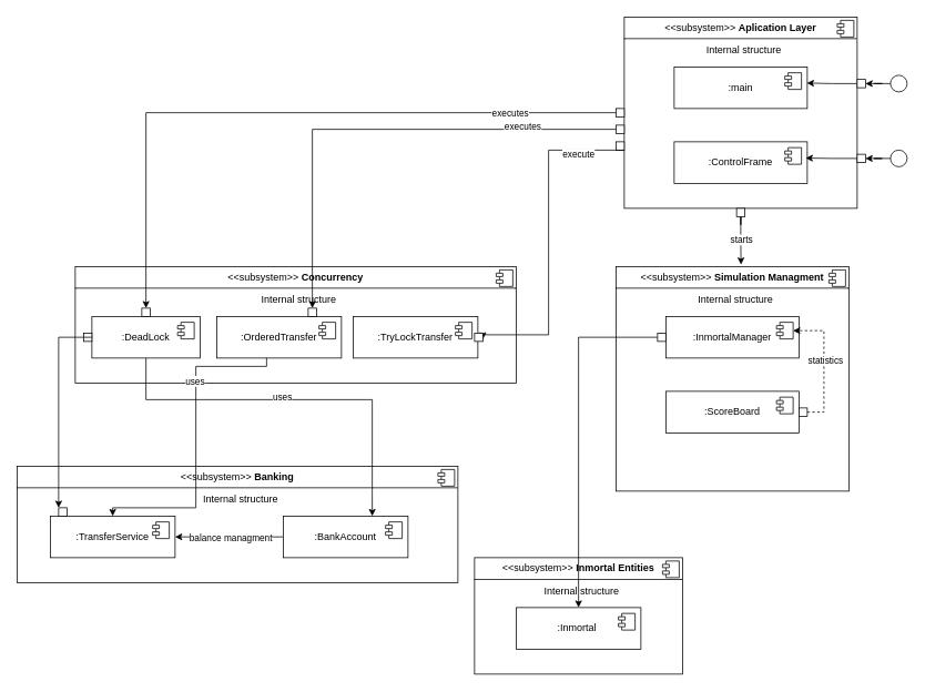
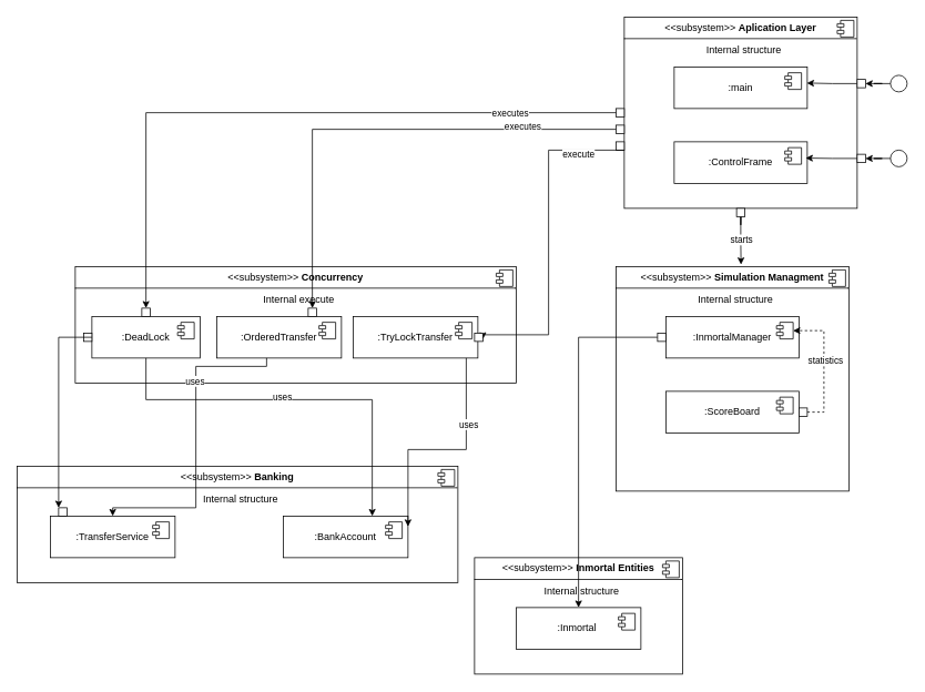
  <mxCell id="0" />
  <mxCell id="1" parent="0" />
- <mxCell id="2" value="&lt;p style=&quot;margin:0px;margin-top:6px;text-align:center;&quot;&gt;&amp;lt;&amp;lt;subsystem&amp;gt;&amp;gt;&amp;nbsp;&lt;b&gt;Concurrency&lt;/b&gt;&lt;/p&gt;&lt;hr size=&quot;1&quot; style=&quot;border-style:solid;&quot;&gt;&lt;p style=&quot;text-align: center; margin: 0px 0px 0px 8px;&quot;&gt;Internal structure&lt;/p&gt;" style="align=left;overflow=fill;html=1;dropTarget=0;whiteSpace=wrap;" vertex="1" parent="1"><mxGeometry x="90" y="320" width="530" height="140" as="geometry" /></mxCell>
+ <mxCell id="2" value="&lt;p style=&quot;margin:0px;margin-top:6px;text-align:center;&quot;&gt;&amp;lt;&amp;lt;subsystem&amp;gt;&amp;gt;&amp;nbsp;&lt;b&gt;Concurrency&lt;/b&gt;&lt;/p&gt;&lt;hr size=&quot;1&quot; style=&quot;border-style:solid;&quot;&gt;&lt;p style=&quot;text-align: center; margin: 0px 0px 0px 8px;&quot;&gt;Internal execute&lt;/p&gt;" style="align=left;overflow=fill;html=1;dropTarget=0;whiteSpace=wrap;" vertex="1" parent="1"><mxGeometry x="90" y="320" width="530" height="140" as="geometry" /></mxCell>
  <mxCell id="3" value="" style="shape=component;jettyWidth=8;jettyHeight=4;" vertex="1" parent="2"><mxGeometry x="1" width="20" height="20" relative="1" as="geometry"><mxPoint x="-24" y="4" as="offset" /></mxGeometry></mxCell>
  <mxCell id="4" value=":DeadLock" style="html=1;dropTarget=0;whiteSpace=wrap;" vertex="1" parent="1"><mxGeometry x="110" y="380" width="130" height="50" as="geometry" /></mxCell>
  <mxCell id="5" value="" style="shape=module;jettyWidth=8;jettyHeight=4;" vertex="1" parent="4"><mxGeometry x="1" width="20" height="20" relative="1" as="geometry"><mxPoint x="-27" y="7" as="offset" /></mxGeometry></mxCell>
  <mxCell id="6" value=":OrderedTransfer" style="html=1;dropTarget=0;whiteSpace=wrap;" vertex="1" parent="1"><mxGeometry x="260" y="380" width="150" height="50" as="geometry" /></mxCell>
  <mxCell id="7" value="" style="shape=module;jettyWidth=8;jettyHeight=4;" vertex="1" parent="6"><mxGeometry x="1" width="20" height="20" relative="1" as="geometry"><mxPoint x="-27" y="7" as="offset" /></mxGeometry></mxCell>
  <mxCell id="8" value=":TryLockTransfer" style="html=1;dropTarget=0;whiteSpace=wrap;" vertex="1" parent="1"><mxGeometry x="424" y="380" width="150" height="50" as="geometry" /></mxCell>
  <mxCell id="9" value="" style="shape=module;jettyWidth=8;jettyHeight=4;" vertex="1" parent="8"><mxGeometry x="1" width="20" height="20" relative="1" as="geometry"><mxPoint x="-27" y="7" as="offset" /></mxGeometry></mxCell>
  <mxCell id="10" value="" style="rounded=0;whiteSpace=wrap;html=1;" vertex="1" parent="1"><mxGeometry x="100" y="400" width="10" height="10" as="geometry" /></mxCell>
  <mxCell id="11" value="&lt;p style=&quot;margin:0px;margin-top:6px;text-align:center;&quot;&gt;&amp;lt;&amp;lt;subsystem&amp;gt;&amp;gt; &lt;b&gt;Banking&lt;/b&gt;&lt;/p&gt;&lt;hr size=&quot;1&quot; style=&quot;border-style:solid;&quot;&gt;&lt;p style=&quot;text-align: center; margin: 0px 0px 0px 8px;&quot;&gt;Internal structure&lt;/p&gt;" style="align=left;overflow=fill;html=1;dropTarget=0;whiteSpace=wrap;" vertex="1" parent="1"><mxGeometry x="20" y="560" width="530" height="140" as="geometry" /></mxCell>
  <mxCell id="12" value="" style="shape=component;jettyWidth=8;jettyHeight=4;" vertex="1" parent="11"><mxGeometry x="1" width="20" height="20" relative="1" as="geometry"><mxPoint x="-24" y="4" as="offset" /></mxGeometry></mxCell>
  <mxCell id="13" value=":TransferService" style="html=1;dropTarget=0;whiteSpace=wrap;" vertex="1" parent="1"><mxGeometry x="60" y="620" width="150" height="50" as="geometry" /></mxCell>
  <mxCell id="14" value="" style="shape=module;jettyWidth=8;jettyHeight=4;" vertex="1" parent="13"><mxGeometry x="1" width="20" height="20" relative="1" as="geometry"><mxPoint x="-27" y="7" as="offset" /></mxGeometry></mxCell>
- <mxCell id="15" style="edgeStyle=orthogonalEdgeStyle;rounded=0;orthogonalLoop=1;jettySize=auto;html=1;" edge="1" parent="1" source="17" target="13"><mxGeometry relative="1" as="geometry" /></mxCell>
- <mxCell id="16" value="balance managment" style="edgeLabel;html=1;align=center;verticalAlign=middle;resizable=0;points=[];" vertex="1" connectable="0" parent="15"><mxGeometry x="-0.015" relative="1" as="geometry"><mxPoint as="offset" /></mxGeometry></mxCell>
  <mxCell id="17" value=":BankAccount" style="html=1;dropTarget=0;whiteSpace=wrap;" vertex="1" parent="1"><mxGeometry x="340" y="620" width="150" height="50" as="geometry" /></mxCell>
  <mxCell id="18" value="" style="shape=module;jettyWidth=8;jettyHeight=4;" vertex="1" parent="17"><mxGeometry x="1" width="20" height="20" relative="1" as="geometry"><mxPoint x="-27" y="7" as="offset" /></mxGeometry></mxCell>
  <mxCell id="19" value="&lt;p style=&quot;margin:0px;margin-top:6px;text-align:center;&quot;&gt;&amp;lt;&amp;lt;subsystem&amp;gt;&amp;gt; &lt;b&gt;Inmortal Entities&lt;/b&gt;&lt;/p&gt;&lt;hr size=&quot;1&quot; style=&quot;border-style:solid;&quot;&gt;&lt;p style=&quot;text-align: center; margin: 0px 0px 0px 8px;&quot;&gt;Internal structure&lt;/p&gt;" style="align=left;overflow=fill;html=1;dropTarget=0;whiteSpace=wrap;" vertex="1" parent="1"><mxGeometry x="570" y="670" width="250" height="140" as="geometry" /></mxCell>
  <mxCell id="20" value="" style="shape=component;jettyWidth=8;jettyHeight=4;" vertex="1" parent="19"><mxGeometry x="1" width="20" height="20" relative="1" as="geometry"><mxPoint x="-24" y="4" as="offset" /></mxGeometry></mxCell>
  <mxCell id="21" value=":Inmortal&amp;nbsp;" style="html=1;dropTarget=0;whiteSpace=wrap;" vertex="1" parent="1"><mxGeometry x="620" y="730" width="150" height="50" as="geometry" /></mxCell>
  <mxCell id="22" value="" style="shape=module;jettyWidth=8;jettyHeight=4;" vertex="1" parent="21"><mxGeometry x="1" width="20" height="20" relative="1" as="geometry"><mxPoint x="-27" y="7" as="offset" /></mxGeometry></mxCell>
  <mxCell id="23" value="&lt;p style=&quot;margin:0px;margin-top:6px;text-align:center;&quot;&gt;&amp;lt;&amp;lt;subsystem&amp;gt;&amp;gt; &lt;b&gt;Simulation Managment&lt;/b&gt;&lt;/p&gt;&lt;hr size=&quot;1&quot; style=&quot;border-style:solid;&quot;&gt;&lt;p style=&quot;text-align: center; margin: 0px 0px 0px 8px;&quot;&gt;Internal structure&lt;/p&gt;" style="align=left;overflow=fill;html=1;dropTarget=0;whiteSpace=wrap;" vertex="1" parent="1"><mxGeometry x="740" y="320" width="280" height="270" as="geometry" /></mxCell>
  <mxCell id="24" value="" style="shape=component;jettyWidth=8;jettyHeight=4;" vertex="1" parent="23"><mxGeometry x="1" width="20" height="20" relative="1" as="geometry"><mxPoint x="-24" y="4" as="offset" /></mxGeometry></mxCell>
  <mxCell id="25" style="edgeStyle=orthogonalEdgeStyle;rounded=0;orthogonalLoop=1;jettySize=auto;html=1;" edge="1" parent="1" source="68" target="21"><mxGeometry relative="1" as="geometry" /></mxCell>
  <mxCell id="26" value=":InmortalManager" style="html=1;dropTarget=0;whiteSpace=wrap;" vertex="1" parent="1"><mxGeometry x="800" y="380" width="160" height="50" as="geometry" /></mxCell>
  <mxCell id="27" value="" style="shape=module;jettyWidth=8;jettyHeight=4;" vertex="1" parent="26"><mxGeometry x="1" width="20" height="20" relative="1" as="geometry"><mxPoint x="-27" y="7" as="offset" /></mxGeometry></mxCell>
  <mxCell id="28" value=":ScoreBoard" style="html=1;dropTarget=0;whiteSpace=wrap;" vertex="1" parent="1"><mxGeometry x="800" y="470" width="160" height="50" as="geometry" /></mxCell>
  <mxCell id="29" value="" style="shape=module;jettyWidth=8;jettyHeight=4;" vertex="1" parent="28"><mxGeometry x="1" width="20" height="20" relative="1" as="geometry"><mxPoint x="-27" y="7" as="offset" /></mxGeometry></mxCell>
  <mxCell id="30" value="&lt;p style=&quot;margin:0px;margin-top:6px;text-align:center;&quot;&gt;&amp;lt;&amp;lt;subsystem&amp;gt;&amp;gt; &lt;b&gt;Aplication Layer&lt;/b&gt;&lt;/p&gt;&lt;hr size=&quot;1&quot; style=&quot;border-style:solid;&quot;&gt;&lt;p style=&quot;text-align: center; margin: 0px 0px 0px 8px;&quot;&gt;Internal structure&lt;/p&gt;" style="align=left;overflow=fill;html=1;dropTarget=0;whiteSpace=wrap;" vertex="1" parent="1"><mxGeometry x="750" y="20" width="280" height="230" as="geometry" /></mxCell>
  <mxCell id="31" value="" style="shape=component;jettyWidth=8;jettyHeight=4;" vertex="1" parent="30"><mxGeometry x="1" width="20" height="20" relative="1" as="geometry"><mxPoint x="-24" y="4" as="offset" /></mxGeometry></mxCell>
  <mxCell id="32" value=":main" style="html=1;dropTarget=0;whiteSpace=wrap;" vertex="1" parent="1"><mxGeometry x="810" y="80" width="160" height="50" as="geometry" /></mxCell>
  <mxCell id="33" value="" style="shape=module;jettyWidth=8;jettyHeight=4;" vertex="1" parent="32"><mxGeometry x="1" width="20" height="20" relative="1" as="geometry"><mxPoint x="-27" y="7" as="offset" /></mxGeometry></mxCell>
  <mxCell id="34" value=":ControlFrame" style="html=1;dropTarget=0;whiteSpace=wrap;" vertex="1" parent="1"><mxGeometry x="810" y="170" width="160" height="50" as="geometry" /></mxCell>
  <mxCell id="35" value="" style="shape=module;jettyWidth=8;jettyHeight=4;" vertex="1" parent="34"><mxGeometry x="1" width="20" height="20" relative="1" as="geometry"><mxPoint x="-27" y="7" as="offset" /></mxGeometry></mxCell>
  <mxCell id="36" style="edgeStyle=orthogonalEdgeStyle;rounded=0;orthogonalLoop=1;jettySize=auto;html=1;entryX=0.537;entryY=-0.009;entryDx=0;entryDy=0;entryPerimeter=0;" edge="1" parent="1" source="42" target="23"><mxGeometry relative="1" as="geometry" /></mxCell>
  <mxCell id="37" value="starts" style="edgeLabel;html=1;align=center;verticalAlign=middle;resizable=0;points=[];" vertex="1" connectable="0" parent="36"><mxGeometry x="-0.153" relative="1" as="geometry"><mxPoint y="2" as="offset" /></mxGeometry></mxCell>
  <mxCell id="38" value="" style="rounded=0;whiteSpace=wrap;html=1;" vertex="1" parent="1"><mxGeometry x="740" y="130" width="10" height="10" as="geometry" /></mxCell>
  <mxCell id="39" value="" style="rounded=0;whiteSpace=wrap;html=1;" vertex="1" parent="1"><mxGeometry x="740" y="150" width="10" height="10" as="geometry" /></mxCell>
  <mxCell id="40" value="" style="rounded=0;whiteSpace=wrap;html=1;" vertex="1" parent="1"><mxGeometry x="740" y="170" width="10" height="10" as="geometry" /></mxCell>
  <mxCell id="41" value="" style="edgeStyle=orthogonalEdgeStyle;rounded=0;orthogonalLoop=1;jettySize=auto;html=1;entryX=0.537;entryY=-0.009;entryDx=0;entryDy=0;entryPerimeter=0;" edge="1" parent="1" source="30" target="42"><mxGeometry relative="1" as="geometry"><mxPoint x="890" as="sourcePoint" y="250" /><mxPoint x="890" y="318" as="targetPoint" /></mxGeometry></mxCell>
  <mxCell id="42" value="" style="rounded=0;whiteSpace=wrap;html=1;" vertex="1" parent="1"><mxGeometry x="885" width="10" height="10" as="geometry" y="250" /></mxCell>
  <mxCell id="43" value="" style="edgeStyle=orthogonalEdgeStyle;rounded=0;orthogonalLoop=1;jettySize=auto;html=1;entryX=0.5;entryY=0;entryDx=0;entryDy=0;" edge="1" parent="1" source="39" target="45"><mxGeometry relative="1" as="geometry"><mxPoint x="740" y="155" as="sourcePoint" /><mxPoint x="373" y="380" as="targetPoint" /></mxGeometry></mxCell>
  <mxCell id="44" value="executes" style="edgeLabel;html=1;align=center;verticalAlign=middle;resizable=0;points=[];" vertex="1" connectable="0" parent="43"><mxGeometry x="-0.612" y="-4" relative="1" as="geometry"><mxPoint as="offset" /></mxGeometry></mxCell>
  <mxCell id="45" value="" style="rounded=0;whiteSpace=wrap;html=1;" vertex="1" parent="1"><mxGeometry x="370" y="370" width="10" height="10" as="geometry" /></mxCell>
  <mxCell id="46" value="" style="edgeStyle=orthogonalEdgeStyle;rounded=0;orthogonalLoop=1;jettySize=auto;html=1;" edge="1" parent="1" source="38" target="48"><mxGeometry relative="1" as="geometry"><mxPoint x="740" y="135" as="sourcePoint" /><mxPoint x="175" y="380" as="targetPoint" /></mxGeometry></mxCell>
  <mxCell id="47" value="executes" style="edgeLabel;html=1;align=center;verticalAlign=middle;resizable=0;points=[];" vertex="1" connectable="0" parent="46"><mxGeometry x="-0.68" relative="1" as="geometry"><mxPoint as="offset" /></mxGeometry></mxCell>
  <mxCell id="48" value="" style="rounded=0;whiteSpace=wrap;html=1;" vertex="1" parent="1"><mxGeometry x="170" y="370" width="10" height="10" as="geometry" /></mxCell>
  <mxCell id="49" value="" style="edgeStyle=orthogonalEdgeStyle;rounded=0;orthogonalLoop=1;jettySize=auto;html=1;entryX=1;entryY=0.75;entryDx=0;entryDy=0;" edge="1" parent="1" source="30" target="51"><mxGeometry relative="1" as="geometry"><mxPoint x="750" y="180" as="sourcePoint" /><mxPoint x="567" y="402" as="targetPoint" /><Array as="points"><mxPoint x="659" y="180" /><mxPoint x="659" y="402" /></Array></mxGeometry></mxCell>
  <mxCell id="50" value="execute" style="edgeLabel;html=1;align=center;verticalAlign=middle;resizable=0;points=[];" vertex="1" connectable="0" parent="49"><mxGeometry x="-0.719" y="4" relative="1" as="geometry"><mxPoint as="offset" /></mxGeometry></mxCell>
  <mxCell id="51" value="" style="rounded=0;whiteSpace=wrap;html=1;" vertex="1" parent="1"><mxGeometry x="570" y="400" width="10" height="10" as="geometry" /></mxCell>
  <mxCell id="52" style="edgeStyle=orthogonalEdgeStyle;rounded=0;orthogonalLoop=1;jettySize=auto;html=1;" edge="1" parent="1" source="4"><mxGeometry relative="1" as="geometry"><mxPoint x="447" y="620" as="targetPoint" /><Array as="points"><mxPoint x="175" y="480" /><mxPoint x="447" y="480" /></Array></mxGeometry></mxCell>
  <mxCell id="53" value="uses" style="edgeLabel;html=1;align=center;verticalAlign=middle;resizable=0;points=[];" vertex="1" connectable="0" parent="52"><mxGeometry x="-0.077" y="4" relative="1" as="geometry"><mxPoint as="offset" /></mxGeometry></mxCell>
+ <mxCell id="54" style="edgeStyle=orthogonalEdgeStyle;rounded=0;orthogonalLoop=1;jettySize=auto;html=1;entryX=1;entryY=0.25;entryDx=0;entryDy=0;" edge="1" parent="1" source="8" target="17"><mxGeometry relative="1" as="geometry"><Array as="points"><mxPoint x="560" y="540" /><mxPoint x="490" y="540" /></Array></mxGeometry></mxCell>
+ <mxCell id="55" value="uses" style="edgeLabel;html=1;align=center;verticalAlign=middle;resizable=0;points=[];" vertex="1" connectable="0" parent="54"><mxGeometry x="-0.42" y="2" relative="1" as="geometry"><mxPoint as="offset" /></mxGeometry></mxCell>
  <mxCell id="56" style="edgeStyle=orthogonalEdgeStyle;rounded=0;orthogonalLoop=1;jettySize=auto;html=1;exitX=1;exitY=0.5;exitDx=0;exitDy=0;entryX=1;entryY=0.5;entryDx=0;entryDy=0;dashed=1;" edge="1" parent="1" source="70" target="27"><mxGeometry relative="1" as="geometry"><mxPoint x="960" y="840" as="sourcePoint" /><mxPoint x="1150" y="490" as="targetPoint" /></mxGeometry></mxCell>
  <mxCell id="57" value="statistics" style="edgeLabel;html=1;align=center;verticalAlign=middle;resizable=0;points=[];" vertex="1" connectable="0" parent="56"><mxGeometry x="0.074" y="-1" relative="1" as="geometry"><mxPoint as="offset" /></mxGeometry></mxCell>
  <mxCell id="58" style="edgeStyle=orthogonalEdgeStyle;rounded=0;orthogonalLoop=1;jettySize=auto;html=1;" edge="1" parent="1" source="6" target="13"><mxGeometry relative="1" as="geometry"><Array as="points"><mxPoint x="320" y="440" /><mxPoint x="235" y="440" /><mxPoint x="235" y="610" /><mxPoint x="135" y="610" /></Array></mxGeometry></mxCell>
  <mxCell id="59" value="uses" style="edgeLabel;html=1;align=center;verticalAlign=middle;resizable=0;points=[];" vertex="1" connectable="0" parent="58"><mxGeometry x="-0.402" y="-2" relative="1" as="geometry"><mxPoint as="offset" /></mxGeometry></mxCell>
  <mxCell id="60" style="edgeStyle=orthogonalEdgeStyle;rounded=0;orthogonalLoop=1;jettySize=auto;html=1;entryX=0.997;entryY=0.387;entryDx=0;entryDy=0;entryPerimeter=0;" edge="1" parent="1" source="63" target="32"><mxGeometry relative="1" as="geometry" /></mxCell>
  <mxCell id="61" value="" style="ellipse;whiteSpace=wrap;html=1;aspect=fixed;" vertex="1" parent="1"><mxGeometry x="1070" y="90" width="20" height="20" as="geometry" /></mxCell>
  <mxCell id="62" value="" style="edgeStyle=orthogonalEdgeStyle;rounded=0;orthogonalLoop=1;jettySize=auto;html=1;entryX=1;entryY=0.5;entryDx=0;entryDy=0;" edge="1" parent="1" source="61" target="63"><mxGeometry relative="1" as="geometry"><mxPoint x="1070" y="100" as="sourcePoint" /><mxPoint x="970" y="105" as="targetPoint" /></mxGeometry></mxCell>
  <mxCell id="63" value="" style="rounded=0;whiteSpace=wrap;html=1;" vertex="1" parent="1"><mxGeometry x="1030" y="95" width="10" height="10" as="geometry" /></mxCell>
  <mxCell id="64" value="" style="ellipse;whiteSpace=wrap;html=1;aspect=fixed;" vertex="1" parent="1"><mxGeometry x="1070" y="180" width="20" height="20" as="geometry" /></mxCell>
  <mxCell id="65" value="" style="edgeStyle=orthogonalEdgeStyle;rounded=0;orthogonalLoop=1;jettySize=auto;html=1;entryX=1;entryY=0.5;entryDx=0;entryDy=0;" edge="1" parent="1" source="64" target="66"><mxGeometry relative="1" as="geometry"><mxPoint x="1070" y="190" as="sourcePoint" /><mxPoint x="970" y="195" as="targetPoint" /></mxGeometry></mxCell>
  <mxCell id="66" value="" style="rounded=0;whiteSpace=wrap;html=1;" vertex="1" parent="1"><mxGeometry x="1030" y="185" width="10" height="10" as="geometry" /></mxCell>
  <mxCell id="67" style="edgeStyle=orthogonalEdgeStyle;rounded=0;orthogonalLoop=1;jettySize=auto;html=1;entryX=0.988;entryY=0.391;entryDx=0;entryDy=0;entryPerimeter=0;" edge="1" parent="1" source="66" target="34"><mxGeometry relative="1" as="geometry" /></mxCell>
  <mxCell id="68" value="" style="rounded=0;whiteSpace=wrap;html=1;" vertex="1" parent="1"><mxGeometry x="790" y="400" width="10" height="10" as="geometry" /></mxCell>
  <mxCell id="69" value="" style="edgeStyle=orthogonalEdgeStyle;rounded=0;orthogonalLoop=1;jettySize=auto;html=1;exitX=1;exitY=0.5;exitDx=0;exitDy=0;entryX=1;entryY=0.5;entryDx=0;entryDy=0;dashed=1;" edge="1" parent="1" source="28" target="70"><mxGeometry relative="1" as="geometry"><mxPoint x="960" y="495" as="sourcePoint" /><mxPoint x="953" y="397" as="targetPoint" /></mxGeometry></mxCell>
  <mxCell id="70" value="" style="rounded=0;whiteSpace=wrap;html=1;" vertex="1" parent="1"><mxGeometry x="960" y="490" width="10" height="10" as="geometry" /></mxCell>
  <mxCell id="71" value="" style="edgeStyle=orthogonalEdgeStyle;rounded=0;orthogonalLoop=1;jettySize=auto;html=1;" edge="1" parent="1" source="4" target="72"><mxGeometry relative="1" as="geometry"><mxPoint x="110" y="405" as="sourcePoint" /><mxPoint x="70" y="620" as="targetPoint" /><Array as="points"><mxPoint x="70" y="405" /></Array></mxGeometry></mxCell>
  <mxCell id="72" value="" style="rounded=0;whiteSpace=wrap;html=1;" vertex="1" parent="1"><mxGeometry x="70" y="610" width="10" height="10" as="geometry" /></mxCell>
